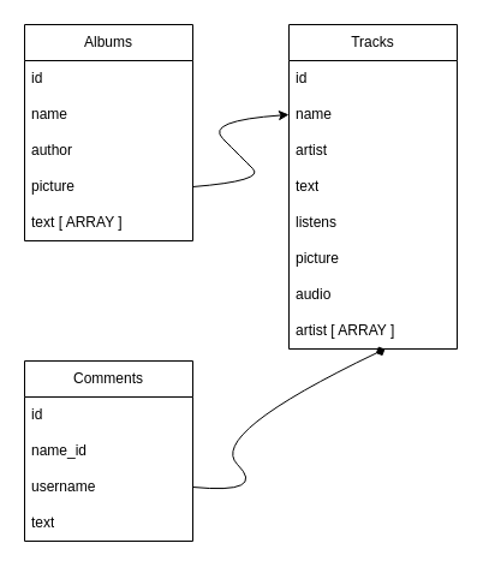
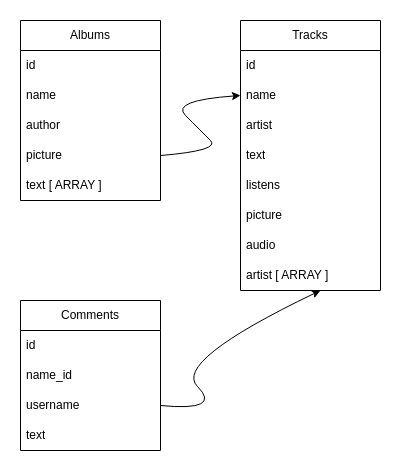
  <mxCell id="0" />
  <mxCell id="1" parent="0" />
  <mxCell id="2" value="Tracks" style="swimlane;fontStyle=0;childLayout=stackLayout;horizontal=1;startSize=30;horizontalStack=0;resizeParent=1;resizeParentMax=0;resizeLast=0;collapsible=1;marginBottom=0;whiteSpace=wrap;html=1;" parent="1" vertex="1"><mxGeometry x="240" y="20" width="140" height="270" as="geometry" /></mxCell>
  <mxCell id="3" value="id" style="text;strokeColor=none;fillColor=none;align=left;verticalAlign=middle;spacingLeft=4;spacingRight=4;overflow=hidden;points=[[0,0.5],[1,0.5]];portConstraint=eastwest;rotatable=0;whiteSpace=wrap;html=1;" parent="2" vertex="1"><mxGeometry y="30" width="140" height="30" as="geometry" /></mxCell>
  <mxCell id="4" value="name" style="text;strokeColor=none;fillColor=none;align=left;verticalAlign=middle;spacingLeft=4;spacingRight=4;overflow=hidden;points=[[0,0.5],[1,0.5]];portConstraint=eastwest;rotatable=0;whiteSpace=wrap;html=1;" parent="2" vertex="1"><mxGeometry y="60" width="140" height="30" as="geometry" /></mxCell>
  <mxCell id="5" value="artist" style="text;strokeColor=none;fillColor=none;align=left;verticalAlign=middle;spacingLeft=4;spacingRight=4;overflow=hidden;points=[[0,0.5],[1,0.5]];portConstraint=eastwest;rotatable=0;whiteSpace=wrap;html=1;" parent="2" vertex="1"><mxGeometry y="90" width="140" height="30" as="geometry" /></mxCell>
  <mxCell id="6" value="text" style="text;strokeColor=none;fillColor=none;align=left;verticalAlign=middle;spacingLeft=4;spacingRight=4;overflow=hidden;points=[[0,0.5],[1,0.5]];portConstraint=eastwest;rotatable=0;whiteSpace=wrap;html=1;" parent="2" vertex="1"><mxGeometry y="120" width="140" height="30" as="geometry" /></mxCell>
  <mxCell id="7" value="listens" style="text;strokeColor=none;fillColor=none;align=left;verticalAlign=middle;spacingLeft=4;spacingRight=4;overflow=hidden;points=[[0,0.5],[1,0.5]];portConstraint=eastwest;rotatable=0;whiteSpace=wrap;html=1;" parent="2" vertex="1"><mxGeometry y="150" width="140" height="30" as="geometry" /></mxCell>
  <mxCell id="8" value="picture" style="text;strokeColor=none;fillColor=none;align=left;verticalAlign=middle;spacingLeft=4;spacingRight=4;overflow=hidden;points=[[0,0.5],[1,0.5]];portConstraint=eastwest;rotatable=0;whiteSpace=wrap;html=1;" parent="2" vertex="1"><mxGeometry y="180" width="140" height="30" as="geometry" /></mxCell>
  <mxCell id="9" value="audio" style="text;strokeColor=none;fillColor=none;align=left;verticalAlign=middle;spacingLeft=4;spacingRight=4;overflow=hidden;points=[[0,0.5],[1,0.5]];portConstraint=eastwest;rotatable=0;whiteSpace=wrap;html=1;" parent="2" vertex="1"><mxGeometry y="210" width="140" height="30" as="geometry" /></mxCell>
  <mxCell id="10" value="artist [ ARRAY ]" style="text;strokeColor=none;fillColor=none;align=left;verticalAlign=middle;spacingLeft=4;spacingRight=4;overflow=hidden;points=[[0,0.5],[1,0.5]];portConstraint=eastwest;rotatable=0;whiteSpace=wrap;html=1;" parent="2" vertex="1"><mxGeometry y="240" width="140" height="30" as="geometry" /></mxCell>
  <mxCell id="11" value="Albums" style="swimlane;fontStyle=0;childLayout=stackLayout;horizontal=1;startSize=30;horizontalStack=0;resizeParent=1;resizeParentMax=0;resizeLast=0;collapsible=1;marginBottom=0;whiteSpace=wrap;html=1;" parent="1" vertex="1"><mxGeometry x="20" y="20" width="140" height="180" as="geometry" /></mxCell>
  <mxCell id="12" value="id" style="text;strokeColor=none;fillColor=none;align=left;verticalAlign=middle;spacingLeft=4;spacingRight=4;overflow=hidden;points=[[0,0.5],[1,0.5]];portConstraint=eastwest;rotatable=0;whiteSpace=wrap;html=1;" parent="11" vertex="1"><mxGeometry y="30" width="140" height="30" as="geometry" /></mxCell>
  <mxCell id="13" value="name" style="text;strokeColor=none;fillColor=none;align=left;verticalAlign=middle;spacingLeft=4;spacingRight=4;overflow=hidden;points=[[0,0.5],[1,0.5]];portConstraint=eastwest;rotatable=0;whiteSpace=wrap;html=1;" parent="11" vertex="1"><mxGeometry y="60" width="140" height="30" as="geometry" /></mxCell>
  <mxCell id="14" value="author" style="text;strokeColor=none;fillColor=none;align=left;verticalAlign=middle;spacingLeft=4;spacingRight=4;overflow=hidden;points=[[0,0.5],[1,0.5]];portConstraint=eastwest;rotatable=0;whiteSpace=wrap;html=1;" parent="11" vertex="1"><mxGeometry y="90" width="140" height="30" as="geometry" /></mxCell>
  <mxCell id="15" value="picture" style="text;strokeColor=none;fillColor=none;align=left;verticalAlign=middle;spacingLeft=4;spacingRight=4;overflow=hidden;points=[[0,0.5],[1,0.5]];portConstraint=eastwest;rotatable=0;whiteSpace=wrap;html=1;" vertex="1" parent="11"><mxGeometry y="120" width="140" height="30" as="geometry" /></mxCell>
  <mxCell id="16" value="text [ ARRAY ]" style="text;strokeColor=none;fillColor=none;align=left;verticalAlign=middle;spacingLeft=4;spacingRight=4;overflow=hidden;points=[[0,0.5],[1,0.5]];portConstraint=eastwest;rotatable=0;whiteSpace=wrap;html=1;" vertex="1" parent="11"><mxGeometry y="150" width="140" height="30" as="geometry" /></mxCell>
  <mxCell id="17" value="Comments" style="swimlane;fontStyle=0;childLayout=stackLayout;horizontal=1;startSize=30;horizontalStack=0;resizeParent=1;resizeParentMax=0;resizeLast=0;collapsible=1;marginBottom=0;whiteSpace=wrap;html=1;" parent="1" vertex="1"><mxGeometry x="20" y="300" width="140" height="150" as="geometry" /></mxCell>
  <mxCell id="18" value="id" style="text;strokeColor=none;fillColor=none;align=left;verticalAlign=middle;spacingLeft=4;spacingRight=4;overflow=hidden;points=[[0,0.5],[1,0.5]];portConstraint=eastwest;rotatable=0;whiteSpace=wrap;html=1;" parent="17" vertex="1"><mxGeometry y="30" width="140" height="30" as="geometry" /></mxCell>
  <mxCell id="19" value="name_id" style="text;strokeColor=none;fillColor=none;align=left;verticalAlign=middle;spacingLeft=4;spacingRight=4;overflow=hidden;points=[[0,0.5],[1,0.5]];portConstraint=eastwest;rotatable=0;whiteSpace=wrap;html=1;" parent="17" vertex="1"><mxGeometry y="60" width="140" height="30" as="geometry" /></mxCell>
  <mxCell id="20" value="username" style="text;strokeColor=none;fillColor=none;align=left;verticalAlign=middle;spacingLeft=4;spacingRight=4;overflow=hidden;points=[[0,0.5],[1,0.5]];portConstraint=eastwest;rotatable=0;whiteSpace=wrap;html=1;" vertex="1" parent="17"><mxGeometry y="90" width="140" height="30" as="geometry" /></mxCell>
  <mxCell id="21" value="text" style="text;strokeColor=none;fillColor=none;align=left;verticalAlign=middle;spacingLeft=4;spacingRight=4;overflow=hidden;points=[[0,0.5],[1,0.5]];portConstraint=eastwest;rotatable=0;whiteSpace=wrap;html=1;" parent="17" vertex="1"><mxGeometry y="120" width="140" height="30" as="geometry" /></mxCell>
  <mxCell id="22" value="" style="curved=1;endArrow=classic;html=1;rounded=0;exitX=1;exitY=0.5;exitDx=0;exitDy=0;entryX=0;entryY=0.5;entryDx=0;entryDy=0;" edge="1" parent="1" source="15" target="4"><mxGeometry width="50" height="50" relative="1" as="geometry"><mxPoint x="170" y="150" as="sourcePoint" /><mxPoint x="220" y="100" as="targetPoint" /><Array as="points"><mxPoint x="220" y="150" /><mxPoint x="200" y="130" /><mxPoint x="170" y="100" /></Array></mxGeometry></mxCell>
- <mxCell id="23" value="" style="curved=1;endArrow=diamond;html=1;rounded=0;exitX=1;exitY=0.5;exitDx=0;exitDy=0;entryX=0.571;entryY=1;entryDx=0;entryDy=0;entryPerimeter=0;" edge="1" parent="1" source="20" target="10"><mxGeometry width="50" height="50" relative="1" as="geometry"><mxPoint x="172" y="411" as="sourcePoint" /><mxPoint x="222" y="361" as="targetPoint" /><Array as="points"><mxPoint x="222" y="411" /><mxPoint x="172" y="361" /></Array></mxGeometry></mxCell>
+ <mxCell id="23" value="" style="curved=1;endArrow=classic;html=1;rounded=0;exitX=1;exitY=0.5;exitDx=0;exitDy=0;entryX=0.571;entryY=1;entryDx=0;entryDy=0;entryPerimeter=0;" edge="1" parent="1" source="20" target="10"><mxGeometry width="50" height="50" relative="1" as="geometry"><mxPoint x="172" y="411" as="sourcePoint" /><mxPoint x="222" y="361" as="targetPoint" /><Array as="points"><mxPoint x="222" y="411" /><mxPoint x="172" y="361" /></Array></mxGeometry></mxCell>
